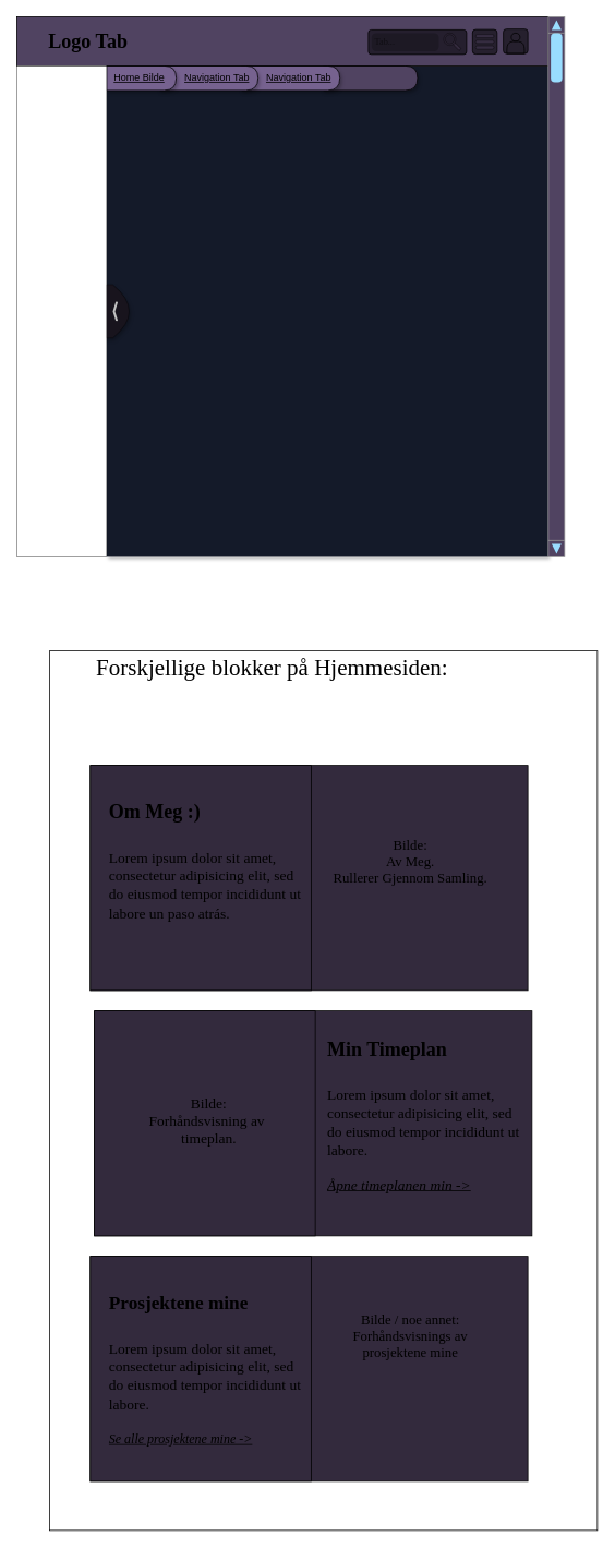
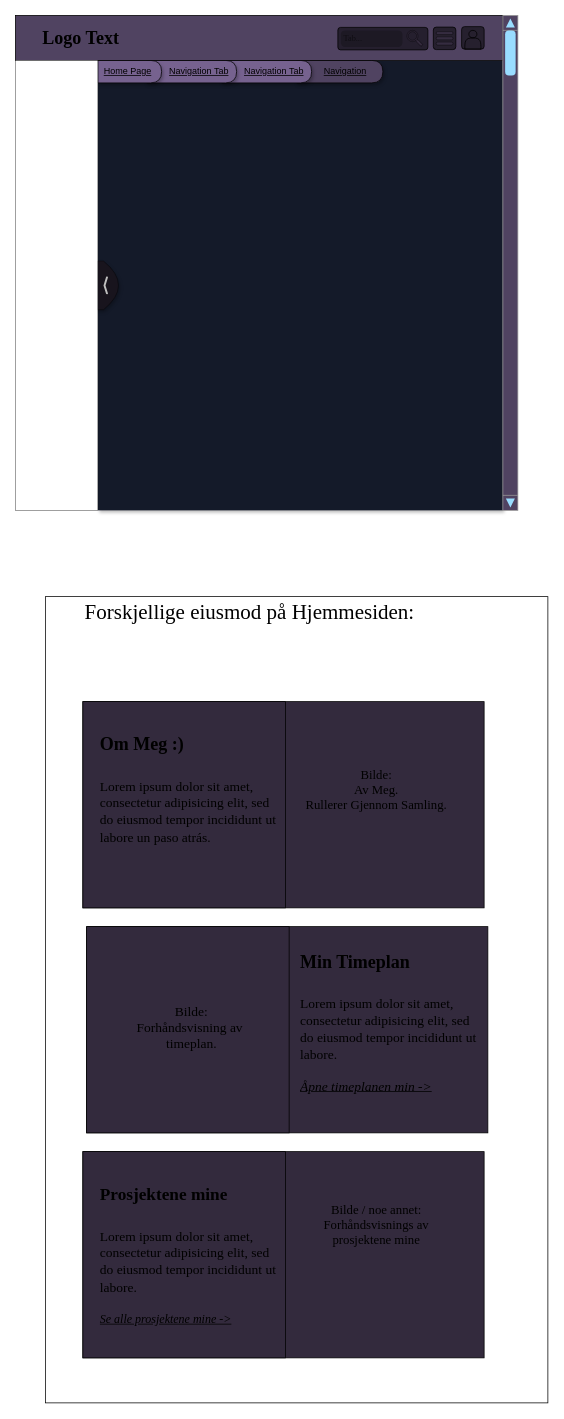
  <mxCell id="0" />
  <mxCell id="1" parent="0" />
  <mxCell id="2" value="" style="rounded=0;whiteSpace=wrap;html=1;shadow=1;fillColor=#141A29;strokeColor=none;" parent="1" vertex="1"><mxGeometry x="130" y="80" width="540" height="600" as="geometry" /></mxCell>
  <mxCell id="3" value="" style="rounded=0;whiteSpace=wrap;html=1;shadow=0;strokeColor=default;strokeWidth=1;fontFamily=Verdana;fontSize=17;fillColor=none;gradientColor=none;" parent="1" vertex="1"><mxGeometry x="60" y="795" width="670" height="1075" as="geometry" /></mxCell>
  <mxCell id="4" value="" style="edgeStyle=none;html=1;" parent="1" source="24" target="2" edge="1"><mxGeometry relative="1" as="geometry" /></mxCell>
  <mxCell id="5" value="" style="edgeStyle=none;html=1;" parent="1" source="24" target="2" edge="1"><mxGeometry relative="1" as="geometry" /></mxCell>
  <mxCell id="6" value="" style="edgeStyle=none;html=1;" parent="1" source="24" target="2" edge="1"><mxGeometry relative="1" as="geometry" /></mxCell>
  <mxCell id="7" style="edgeStyle=none;html=1;" parent="1" source="24" target="2" edge="1"><mxGeometry relative="1" as="geometry" /></mxCell>
  <mxCell id="8" value="" style="shape=delay;whiteSpace=wrap;html=1;fillColor=#504361;shadow=1;" parent="1" vertex="1"><mxGeometry x="395" y="80" width="115" height="30" as="geometry" /></mxCell>
  <mxCell id="9" value="" style="shape=delay;whiteSpace=wrap;html=1;fillColor=#76628F;shadow=1;" parent="1" vertex="1"><mxGeometry x="295" y="80" width="120" height="30" as="geometry" /></mxCell>
  <mxCell id="10" value="" style="shape=delay;whiteSpace=wrap;html=1;fillColor=#76628F;shadow=1;" parent="1" vertex="1"><mxGeometry x="195" y="80" width="120" height="30" as="geometry" /></mxCell>
  <mxCell id="11" value="" style="shape=delay;whiteSpace=wrap;html=1;fillColor=#76628F;shadow=1;" parent="1" vertex="1"><mxGeometry x="130" y="80" width="85" height="30" as="geometry" /></mxCell>
- <mxCell id="12" value="Home Bilde" style="text;html=1;strokeColor=none;fillColor=none;align=center;verticalAlign=middle;whiteSpace=wrap;rounded=0;fontStyle=4" parent="1" vertex="1"><mxGeometry x="130" y="80" width="80" height="30" as="geometry" /></mxCell>
+ <mxCell id="12" value="Home Page" style="text;html=1;strokeColor=none;fillColor=none;align=center;verticalAlign=middle;whiteSpace=wrap;rounded=0;fontStyle=4" parent="1" vertex="1"><mxGeometry x="130" y="80" width="80" height="30" as="geometry" /></mxCell>
  <mxCell id="13" value="Navigation Tab" style="text;html=1;strokeColor=none;fillColor=none;align=center;verticalAlign=middle;whiteSpace=wrap;rounded=0;fontStyle=4" parent="1" vertex="1"><mxGeometry x="220" y="80" width="90" height="30" as="geometry" /></mxCell>
  <mxCell id="14" value="Navigation&amp;nbsp;Tab" style="text;html=1;strokeColor=none;fillColor=none;align=center;verticalAlign=middle;whiteSpace=wrap;rounded=0;fontStyle=4" parent="1" vertex="1"><mxGeometry x="320" y="80" width="90" height="30" as="geometry" /></mxCell>
+ <mxCell id="15" value="Navigation" style="text;html=1;strokeColor=none;fillColor=none;align=center;verticalAlign=middle;whiteSpace=wrap;rounded=0;fontStyle=4;shadow=0;" parent="1" vertex="1"><mxGeometry x="420" y="80" width="80" height="30" as="geometry" /></mxCell>
  <mxCell id="16" value="" style="rounded=0;whiteSpace=wrap;html=1;shadow=0;fillColor=#504361;" parent="1" vertex="1"><mxGeometry x="20" y="20" width="650" height="60" as="geometry" /></mxCell>
  <mxCell id="17" value="" style="verticalLabelPosition=bottom;shadow=0;dashed=0;align=center;html=1;verticalAlign=top;strokeWidth=1;shape=mxgraph.mockup.navigation.scrollBar;strokeColor=#999999;barPos=100;fillColor2=#99ddff;strokeColor2=none;direction=north;fillColor=#504361;" parent="1" vertex="1"><mxGeometry x="670" y="20" width="20" height="660" as="geometry" /></mxCell>
- <mxCell id="18" value="&lt;h1&gt;&lt;font face=&quot;Verdana&quot;&gt;Logo Tab&lt;/font&gt;&lt;/h1&gt;" style="text;html=1;strokeColor=none;fillColor=none;align=center;verticalAlign=middle;rounded=0;shadow=1;strokeWidth=0.5;labelBorderColor=none;labelBackgroundColor=none;whiteSpace=wrap;" parent="1" vertex="1"><mxGeometry x="25" y="35" width="165" height="30" as="geometry" /></mxCell>
+ <mxCell id="18" value="&lt;h1&gt;&lt;font face=&quot;Verdana&quot;&gt;Logo Text&lt;/font&gt;&lt;/h1&gt;" style="text;html=1;strokeColor=none;fillColor=none;align=center;verticalAlign=middle;rounded=0;shadow=1;strokeWidth=0.5;labelBorderColor=none;labelBackgroundColor=none;whiteSpace=wrap;" parent="1" vertex="1"><mxGeometry x="25" y="35" width="165" height="30" as="geometry" /></mxCell>
  <mxCell id="19" value="" style="rounded=1;whiteSpace=wrap;html=1;shadow=0;strokeColor=default;strokeWidth=1;fontFamily=Verdana;fillColor=#251F2E;gradientColor=none;arcSize=12;" parent="1" vertex="1"><mxGeometry x="450" y="36" width="120" height="30" as="geometry" /></mxCell>
  <mxCell id="20" value="" style="rounded=1;whiteSpace=wrap;html=1;shadow=0;strokeColor=none;strokeWidth=0;fontFamily=Verdana;fillColor=#1D1924;gradientColor=none;arcSize=25;" parent="1" vertex="1"><mxGeometry x="454" y="40" width="82" height="22" as="geometry" /></mxCell>
  <mxCell id="21" value="" style="sketch=0;html=1;aspect=fixed;shadow=0;align=center;verticalAlign=top;shape=mxgraph.gcp2.search;strokeWidth=0.5;fontFamily=Verdana;fillColor=#332A3D;fontColor=#ffffff;strokeColor=default;" parent="1" vertex="1"><mxGeometry x="542" y="40" width="21.04" height="21.25" as="geometry" /></mxCell>
  <mxCell id="22" value="" style="html=1;verticalLabelPosition=bottom;labelBackgroundColor=#ffffff;verticalAlign=top;shadow=0;dashed=0;strokeWidth=2;shape=mxgraph.ios7.misc.expand;fillColor=#c0c0c0;strokeColor=default;fontFamily=Verdana;rotation=90;" parent="1" vertex="1"><mxGeometry x="84.07" y="250.94" width="41.12" height="11.25" as="geometry" /></mxCell>
  <mxCell id="23" value="" style="shape=dataStorage;whiteSpace=wrap;html=1;fixedSize=1;shadow=1;strokeColor=default;strokeWidth=0.5;fontFamily=Verdana;fillColor=#18141d;gradientColor=none;rotation=-180;" parent="1" vertex="1"><mxGeometry x="107.5" y="347.5" width="50" height="65" as="geometry" /></mxCell>
  <mxCell id="24" value="" style="rounded=0;whiteSpace=wrap;html=1;shadow=0;strokeWidth=0.5;" parent="1" vertex="1"><mxGeometry x="20" y="80" width="110" height="600" as="geometry" /></mxCell>
  <mxCell id="25" value="" style="html=1;verticalLabelPosition=bottom;labelBackgroundColor=#ffffff;verticalAlign=top;shadow=0;dashed=0;strokeWidth=2;shape=mxgraph.ios7.misc.expand;fillColor=#c0c0c0;strokeColor=default;fontFamily=Verdana;rotation=-90;" parent="1" vertex="1"><mxGeometry x="128.5" y="377" width="24" height="6" as="geometry" /></mxCell>
  <mxCell id="26" value="" style="rounded=0;whiteSpace=wrap;html=1;shadow=0;strokeColor=default;strokeWidth=1;fontFamily=Verdana;fillColor=#332A3D;gradientColor=none;" parent="1" vertex="1"><mxGeometry x="115" y="1235" width="535" height="275" as="geometry" /></mxCell>
  <mxCell id="27" value="" style="rounded=0;whiteSpace=wrap;html=1;shadow=0;strokeColor=default;strokeWidth=1;fontFamily=Verdana;fillColor=#332A3D;gradientColor=none;" parent="1" vertex="1"><mxGeometry x="115" y="1235" width="270" height="275" as="geometry" /></mxCell>
  <mxCell id="28" value="&lt;h1 style=&quot;&quot;&gt;&lt;font style=&quot;font-size: 24px;&quot;&gt;Min Timeplan&lt;/font&gt;&lt;/h1&gt;&lt;p style=&quot;&quot;&gt;&lt;font style=&quot;font-size: 18px;&quot;&gt;Lorem ipsum dolor sit amet, consectetur adipisicing elit, sed do eiusmod tempor incididunt ut labore.&lt;/font&gt;&lt;/p&gt;&lt;p style=&quot;&quot;&gt;&lt;span style=&quot;font-size: 18px;&quot;&gt;&lt;i&gt;&lt;u&gt;Åpne timeplanen min -&amp;gt;&lt;/u&gt;&lt;/i&gt;&lt;/span&gt;&lt;/p&gt;" style="text;html=1;strokeColor=none;fillColor=none;spacing=5;spacingTop=-20;whiteSpace=wrap;overflow=hidden;rounded=0;shadow=0;strokeWidth=1;fontFamily=Verdana;fontSize=19;" parent="1" vertex="1"><mxGeometry x="395" y="1240" width="245" height="255" as="geometry" /></mxCell>
  <mxCell id="29" value="&lt;font style=&quot;font-size: 18px;&quot;&gt;Bilde:&lt;br style=&quot;font-size: 18px;&quot;&gt;Forhåndsvisning av&amp;nbsp; timeplan.&lt;/font&gt;" style="text;html=1;strokeColor=none;fillColor=none;align=center;verticalAlign=middle;whiteSpace=wrap;rounded=0;shadow=0;strokeWidth=1;fontFamily=Verdana;fontSize=18;" parent="1" vertex="1"><mxGeometry x="160" y="1325" width="190" height="90" as="geometry" /></mxCell>
  <mxCell id="30" value="" style="rounded=0;whiteSpace=wrap;html=1;shadow=0;strokeColor=default;strokeWidth=1;fontFamily=Verdana;fillColor=#332A3D;gradientColor=none;" parent="1" vertex="1"><mxGeometry x="110" y="935" width="535" height="275" as="geometry" /></mxCell>
  <mxCell id="31" value="" style="rounded=0;whiteSpace=wrap;html=1;shadow=0;strokeColor=default;strokeWidth=1;fontFamily=Verdana;fillColor=#332A3D;gradientColor=none;" parent="1" vertex="1"><mxGeometry x="110" y="935" width="270" height="275" as="geometry" /></mxCell>
  <mxCell id="32" value="&lt;h1 style=&quot;&quot;&gt;&lt;span style=&quot;font-size: 24px;&quot;&gt;Om Meg :)&lt;/span&gt;&lt;/h1&gt;&lt;p style=&quot;&quot;&gt;&lt;font style=&quot;font-size: 18px;&quot;&gt;Lorem ipsum dolor sit amet, consectetur adipisicing elit, sed do eiusmod tempor incididunt ut labore un paso atrás.&lt;/font&gt;&lt;/p&gt;" style="text;html=1;strokeColor=none;fillColor=none;spacing=5;spacingTop=-20;whiteSpace=wrap;overflow=hidden;rounded=0;shadow=0;strokeWidth=1;fontFamily=Verdana;fontSize=19;" parent="1" vertex="1"><mxGeometry x="127.5" y="950" width="242.5" height="255" as="geometry" /></mxCell>
  <mxCell id="33" value="&lt;font style=&quot;font-size: 17px;&quot;&gt;Bilde:&lt;br style=&quot;font-size: 17px;&quot;&gt;Av Meg.&lt;br style=&quot;font-size: 17px;&quot;&gt;Rullerer Gjennom Samling.&lt;br style=&quot;font-size: 17px;&quot;&gt;&lt;/font&gt;" style="text;html=1;strokeColor=none;fillColor=none;align=center;verticalAlign=middle;whiteSpace=wrap;rounded=0;shadow=0;strokeWidth=1;fontFamily=Verdana;fontSize=17;" parent="1" vertex="1"><mxGeometry x="394.56" y="990" width="212.72" height="125" as="geometry" /></mxCell>
- <mxCell id="34" value="Forskjellige blokker på Hjemmesiden:" style="text;html=1;strokeColor=none;fillColor=none;align=center;verticalAlign=middle;whiteSpace=wrap;rounded=0;shadow=0;strokeWidth=1;fontFamily=Verdana;fontSize=28;" parent="1" vertex="1"><mxGeometry x="65" y="775" width="535" height="80" as="geometry" /></mxCell>
+ <mxCell id="34" value="Forskjellige eiusmod på Hjemmesiden:" style="text;html=1;strokeColor=none;fillColor=none;align=center;verticalAlign=middle;whiteSpace=wrap;rounded=0;shadow=0;strokeWidth=1;fontFamily=Verdana;fontSize=28;" parent="1" vertex="1"><mxGeometry x="65" y="775" width="535" height="80" as="geometry" /></mxCell>
  <mxCell id="35" value="" style="rounded=0;whiteSpace=wrap;html=1;shadow=0;strokeColor=default;strokeWidth=1;fontFamily=Verdana;fillColor=#332A3D;gradientColor=none;" parent="1" vertex="1"><mxGeometry x="110" y="1535" width="535" height="275" as="geometry" /></mxCell>
  <mxCell id="36" value="" style="rounded=0;whiteSpace=wrap;html=1;shadow=0;strokeColor=default;strokeWidth=1;fontFamily=Verdana;fillColor=#332A3D;gradientColor=none;" parent="1" vertex="1"><mxGeometry x="110" y="1535" width="270" height="275" as="geometry" /></mxCell>
  <mxCell id="37" value="&lt;h1 style=&quot;&quot;&gt;&lt;font style=&quot;font-size: 23px;&quot;&gt;Prosjektene mine&lt;/font&gt;&lt;/h1&gt;&lt;p style=&quot;&quot;&gt;&lt;font style=&quot;font-size: 18px;&quot;&gt;Lorem ipsum dolor sit amet, consectetur adipisicing elit, sed do eiusmod tempor incididunt ut labore.&lt;/font&gt;&lt;/p&gt;&lt;p style=&quot;&quot;&gt;&lt;i style=&quot;&quot;&gt;&lt;u style=&quot;&quot;&gt;&lt;font style=&quot;font-size: 16px;&quot;&gt;Se alle prosjektene mine -&amp;gt;&lt;/font&gt;&lt;/u&gt;&lt;/i&gt;&lt;/p&gt;" style="text;html=1;strokeColor=none;fillColor=none;spacing=5;spacingTop=-20;whiteSpace=wrap;overflow=hidden;rounded=0;shadow=0;strokeWidth=1;fontFamily=Verdana;fontSize=19;" parent="1" vertex="1"><mxGeometry x="127.5" y="1550" width="242.5" height="255" as="geometry" /></mxCell>
  <mxCell id="38" value="&lt;font style=&quot;font-size: 17px;&quot;&gt;Bilde / noe annet:&lt;br&gt;Forhåndsvisnings av prosjektene mine&lt;br style=&quot;font-size: 17px;&quot;&gt;&lt;/font&gt;" style="text;html=1;strokeColor=none;fillColor=none;align=center;verticalAlign=middle;whiteSpace=wrap;rounded=0;shadow=0;strokeWidth=1;fontFamily=Verdana;fontSize=17;" parent="1" vertex="1"><mxGeometry x="394.56" y="1570" width="212.72" height="125" as="geometry" /></mxCell>
  <mxCell id="39" value="" style="rounded=1;whiteSpace=wrap;html=1;shadow=0;strokeColor=default;strokeWidth=1;fillColor=#26202E;gradientColor=none;arcSize=13;" parent="1" vertex="1"><mxGeometry x="615" y="35" width="30" height="30" as="geometry" /></mxCell>
  <mxCell id="40" value="" style="shape=actor;whiteSpace=wrap;html=1;shadow=0;strokeColor=default;strokeWidth=1;fontFamily=Verdana;fontSize=23;fillColor=none;gradientColor=none;" parent="1" vertex="1"><mxGeometry x="619.25" y="40" width="21.5" height="25" as="geometry" /></mxCell>
  <mxCell id="41" value="Tab..." style="text;html=1;strokeColor=none;fillColor=none;align=left;verticalAlign=middle;whiteSpace=wrap;rounded=0;shadow=0;strokeWidth=1;fontFamily=Verdana;fontSize=11;textOpacity=50;" parent="1" vertex="1"><mxGeometry x="456" y="35" width="65" height="30" as="geometry" /></mxCell>
  <mxCell id="42" value="" style="rounded=1;whiteSpace=wrap;html=1;shadow=0;strokeColor=default;strokeWidth=1;fillColor=#26202E;gradientColor=none;arcSize=13;" vertex="1" parent="1"><mxGeometry x="577.28" y="35.63" width="30" height="30" as="geometry" /></mxCell>
  <mxCell id="43" value="" style="rounded=1;whiteSpace=wrap;html=1;shadow=0;fillColor=#352C40;arcSize=50;gradientColor=none;strokeColor=default;strokeWidth=0.5;" vertex="1" parent="1"><mxGeometry x="581.03" y="48.63" width="22.5" height="4" as="geometry" /></mxCell>
  <mxCell id="44" value="" style="rounded=1;whiteSpace=wrap;html=1;shadow=0;fillColor=#352C40;arcSize=50;gradientColor=none;strokeColor=default;strokeWidth=0.5;" vertex="1" parent="1"><mxGeometry x="581.03" y="41.63" width="22.5" height="4" as="geometry" /></mxCell>
  <mxCell id="45" value="" style="rounded=1;whiteSpace=wrap;html=1;shadow=0;fillColor=#352C40;arcSize=50;gradientColor=none;strokeColor=default;strokeWidth=0.5;" vertex="1" parent="1"><mxGeometry x="581.03" y="55.63" width="22.5" height="4" as="geometry" /></mxCell>
